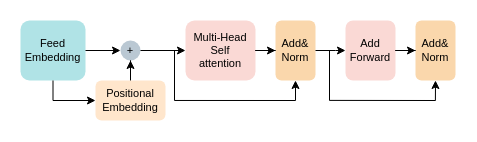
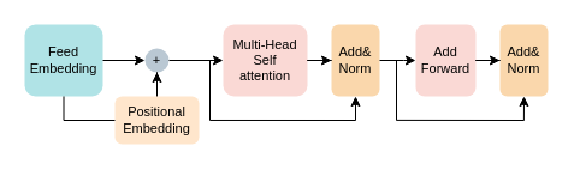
  <mxCell id="0" />
  <mxCell id="1" parent="0" />
  <mxCell id="2" value="Feed&#10;Embedding" style="rounded=1;whiteSpace=wrap;glass=0;strokeWidth=1;shadow=0;fillColor=#b0e3e6;strokeColor=none;fontFamily=Helvetica;fontSize=11;" vertex="1" parent="1"><mxGeometry x="20" y="20" width="65" height="60" as="geometry" /></mxCell>
  <mxCell id="3" value="+" style="ellipse;whiteSpace=wrap;aspect=fixed;fillColor=#bac8d3;strokeColor=none;fontFamily=Helvetica;fontSize=11;" vertex="1" parent="1"><mxGeometry x="120" y="40" width="20" height="20" as="geometry" /></mxCell>
  <mxCell id="4" value="" style="edgeStyle=orthogonalEdgeStyle;rounded=0;orthogonalLoop=1;jettySize=auto;entryX=0.5;entryY=1;entryDx=0;entryDy=0;fontFamily=Helvetica;fontSize=11;" edge="1" parent="1" source="5" target="3"><mxGeometry relative="1" as="geometry" /></mxCell>
  <mxCell id="5" value="Positional&lt;br style=&quot;font-size: 11px;&quot;&gt;Embedding" style="rounded=1;whiteSpace=wrap;html=1;fontSize=11;glass=0;strokeWidth=1;shadow=0;fillColor=#ffe6cc;strokeColor=none;fontFamily=Helvetica;" vertex="1" parent="1"><mxGeometry x="95" y="80" width="70" height="40" as="geometry" /></mxCell>
  <mxCell id="6" value="Multi-Head&#10;Self&#10;attention" style="rounded=1;whiteSpace=wrap;glass=0;strokeWidth=1;shadow=0;fillColor=#fad9d5;strokeColor=none;fontFamily=Helvetica;fontSize=11;" vertex="1" parent="1"><mxGeometry x="185" y="20" width="70" height="60" as="geometry" /></mxCell>
  <mxCell id="7" value="Add&amp;&#10;Norm" style="rounded=1;whiteSpace=wrap;glass=0;strokeWidth=1;shadow=0;fillColor=#fad7ac;strokeColor=none;fontFamily=Helvetica;fontSize=11;" vertex="1" parent="1"><mxGeometry x="275" y="20" width="40" height="60" as="geometry" /></mxCell>
  <mxCell id="8" value="" style="endArrow=classic;rounded=0;fontFamily=Helvetica;fontSize=11;" edge="1" parent="1" target="7"><mxGeometry width="50" height="50" relative="1" as="geometry"><mxPoint x="295" y="100" as="sourcePoint" /><mxPoint x="395" y="-70" as="targetPoint" /></mxGeometry></mxCell>
  <mxCell id="9" value="Add&#10;Forward" style="rounded=1;whiteSpace=wrap;glass=0;strokeWidth=1;shadow=0;fillColor=#fad9d5;strokeColor=none;fontFamily=Helvetica;fontSize=11;" vertex="1" parent="1"><mxGeometry x="345" y="20" width="50" height="60" as="geometry" /></mxCell>
  <mxCell id="10" value="Add&amp;&#10;Norm" style="rounded=1;whiteSpace=wrap;glass=0;strokeWidth=1;shadow=0;fillColor=#fad7ac;strokeColor=none;fontFamily=Helvetica;fontSize=11;" vertex="1" parent="1"><mxGeometry x="415" y="20" width="40" height="60" as="geometry" /></mxCell>
  <mxCell id="11" value="" style="group;strokeWidth=0;fontFamily=Helvetica;fontSize=11;" vertex="1" connectable="0" parent="1"><mxGeometry x="53" y="50" width="382" height="50" as="geometry" /></mxCell>
  <mxCell id="12" value="" style="edgeStyle=orthogonalEdgeStyle;rounded=0;orthogonalLoop=1;jettySize=auto;exitX=1;exitY=0.5;exitDx=0;exitDy=0;entryX=0;entryY=0.5;entryDx=0;entryDy=0;fontFamily=Helvetica;fontSize=11;" edge="1" parent="11" source="2" target="3"><mxGeometry relative="1" as="geometry" /></mxCell>
- <mxCell id="13" value="" style="edgeStyle=orthogonalEdgeStyle;rounded=0;orthogonalLoop=1;jettySize=auto;entryX=0;entryY=0.5;entryDx=0;entryDy=0;fontFamily=Helvetica;fontSize=11;" edge="1" parent="11" source="2" target="5"><mxGeometry relative="1" as="geometry"><Array as="points"><mxPoint y="50" /></Array></mxGeometry></mxCell>
+ <mxCell id="13" value="" style="edgeStyle=orthogonalEdgeStyle;rounded=0;orthogonalLoop=1;jettySize=auto;entryX=0;entryY=0.5;entryDx=0;entryDy=0;fontFamily=Helvetica;fontSize=11;endArrow=none;" edge="1" parent="11" source="2" target="5"><mxGeometry relative="1" as="geometry"><Array as="points"><mxPoint y="50" /></Array></mxGeometry></mxCell>
  <mxCell id="14" value="" style="edgeStyle=orthogonalEdgeStyle;rounded=0;orthogonalLoop=1;jettySize=auto;exitX=1;exitY=0.5;exitDx=0;exitDy=0;entryX=0;entryY=0.5;entryDx=0;entryDy=0;fontFamily=Helvetica;fontSize=11;" edge="1" parent="11" source="3" target="6"><mxGeometry relative="1" as="geometry"><mxPoint x="92" as="targetPoint" /></mxGeometry></mxCell>
  <mxCell id="15" value="" style="edgeStyle=orthogonalEdgeStyle;rounded=0;orthogonalLoop=1;jettySize=auto;entryX=0;entryY=0.5;entryDx=0;entryDy=0;fontFamily=Helvetica;fontSize=11;" edge="1" parent="11" source="6" target="7"><mxGeometry relative="1" as="geometry" /></mxCell>
  <mxCell id="16" value="" style="edgeStyle=orthogonalEdgeStyle;rounded=0;orthogonalLoop=1;jettySize=auto;fontFamily=Helvetica;fontSize=11;" edge="1" parent="11" source="7" target="9"><mxGeometry relative="1" as="geometry"><Array as="points"><mxPoint x="282" /></Array></mxGeometry></mxCell>
  <mxCell id="17" value="" style="endArrow=none;rounded=0;fontFamily=Helvetica;fontSize=11;" edge="1" parent="11"><mxGeometry width="50" height="50" relative="1" as="geometry"><mxPoint x="121" y="50" as="sourcePoint" /><mxPoint x="121" as="targetPoint" /></mxGeometry></mxCell>
  <mxCell id="18" value="" style="endArrow=none;rounded=0;fontFamily=Helvetica;fontSize=11;" edge="1" parent="11"><mxGeometry width="50" height="50" relative="1" as="geometry"><mxPoint x="242" y="50" as="sourcePoint" /><mxPoint x="121" y="49.98" as="targetPoint" /></mxGeometry></mxCell>
  <mxCell id="19" value="" style="edgeStyle=orthogonalEdgeStyle;rounded=0;orthogonalLoop=1;jettySize=auto;fontFamily=Helvetica;fontSize=11;" edge="1" parent="11" source="9" target="10"><mxGeometry relative="1" as="geometry" /></mxCell>
  <mxCell id="20" value="" style="endArrow=none;rounded=0;fontFamily=Helvetica;fontSize=11;" edge="1" parent="11"><mxGeometry width="50" height="50" relative="1" as="geometry"><mxPoint x="276" y="50" as="sourcePoint" /><mxPoint x="276" as="targetPoint" /></mxGeometry></mxCell>
  <mxCell id="21" value="" style="endArrow=none;rounded=0;fontFamily=Helvetica;fontSize=11;" edge="1" parent="11"><mxGeometry width="50" height="50" relative="1" as="geometry"><mxPoint x="382" y="50" as="sourcePoint" /><mxPoint x="276" y="49.9" as="targetPoint" /></mxGeometry></mxCell>
  <mxCell id="22" value="" style="endArrow=classic;rounded=0;entryX=0.5;entryY=1;entryDx=0;entryDy=0;fontFamily=Helvetica;fontSize=11;" edge="1" parent="11" target="10"><mxGeometry width="50" height="50" relative="1" as="geometry"><mxPoint x="381.9" y="50" as="sourcePoint" /><mxPoint x="381.9" y="20" as="targetPoint" /></mxGeometry></mxCell>
